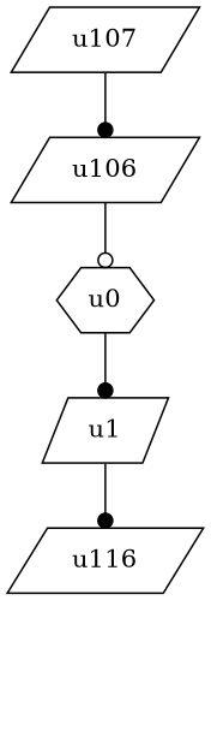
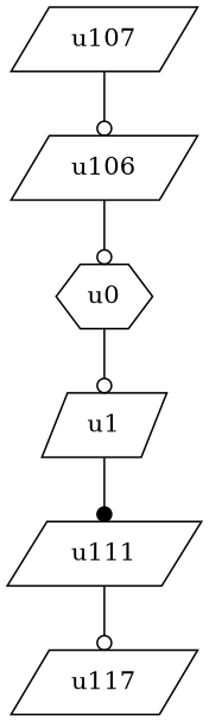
  digraph {
    node [shape=parallelogram]
    edge [arrowhead=odot]
    u0 [shape=hexagon]
    u1
-   u116
+   u116 [label=u111]
+   u117
    u106
    u107
-   u0 -> u1 [arrowhead=dot]
+   u0 -> u1
    u1 -> u116 [arrowhead=dot]
+   u116 -> u117
    u106 -> u0
-   u107 -> u106 [arrowhead=dot]
+   u107 -> u106
  }
